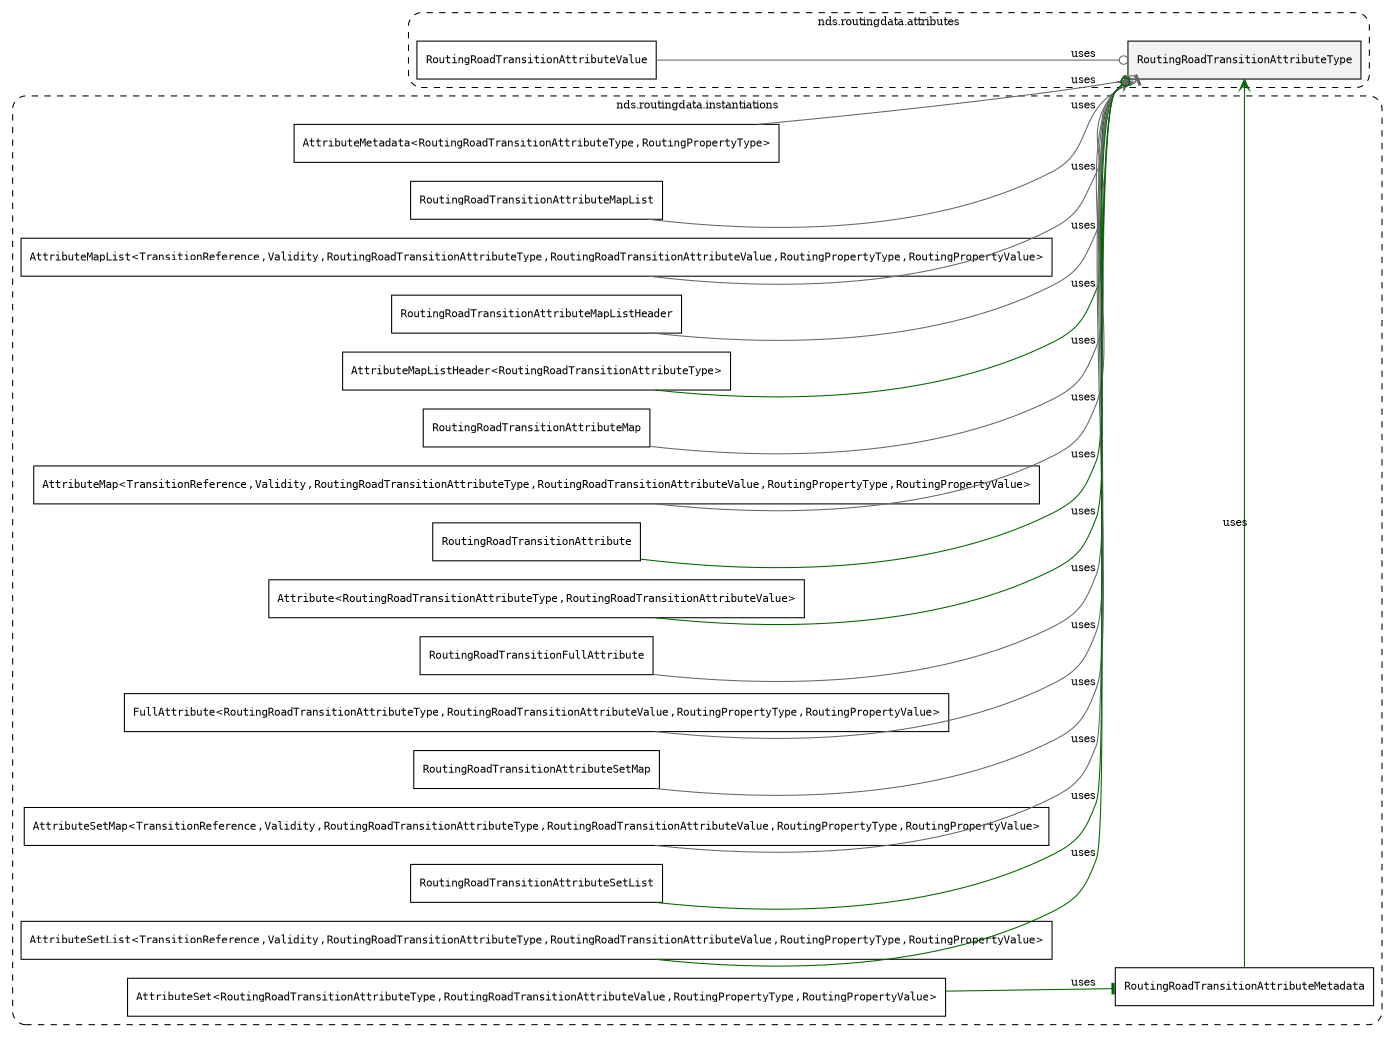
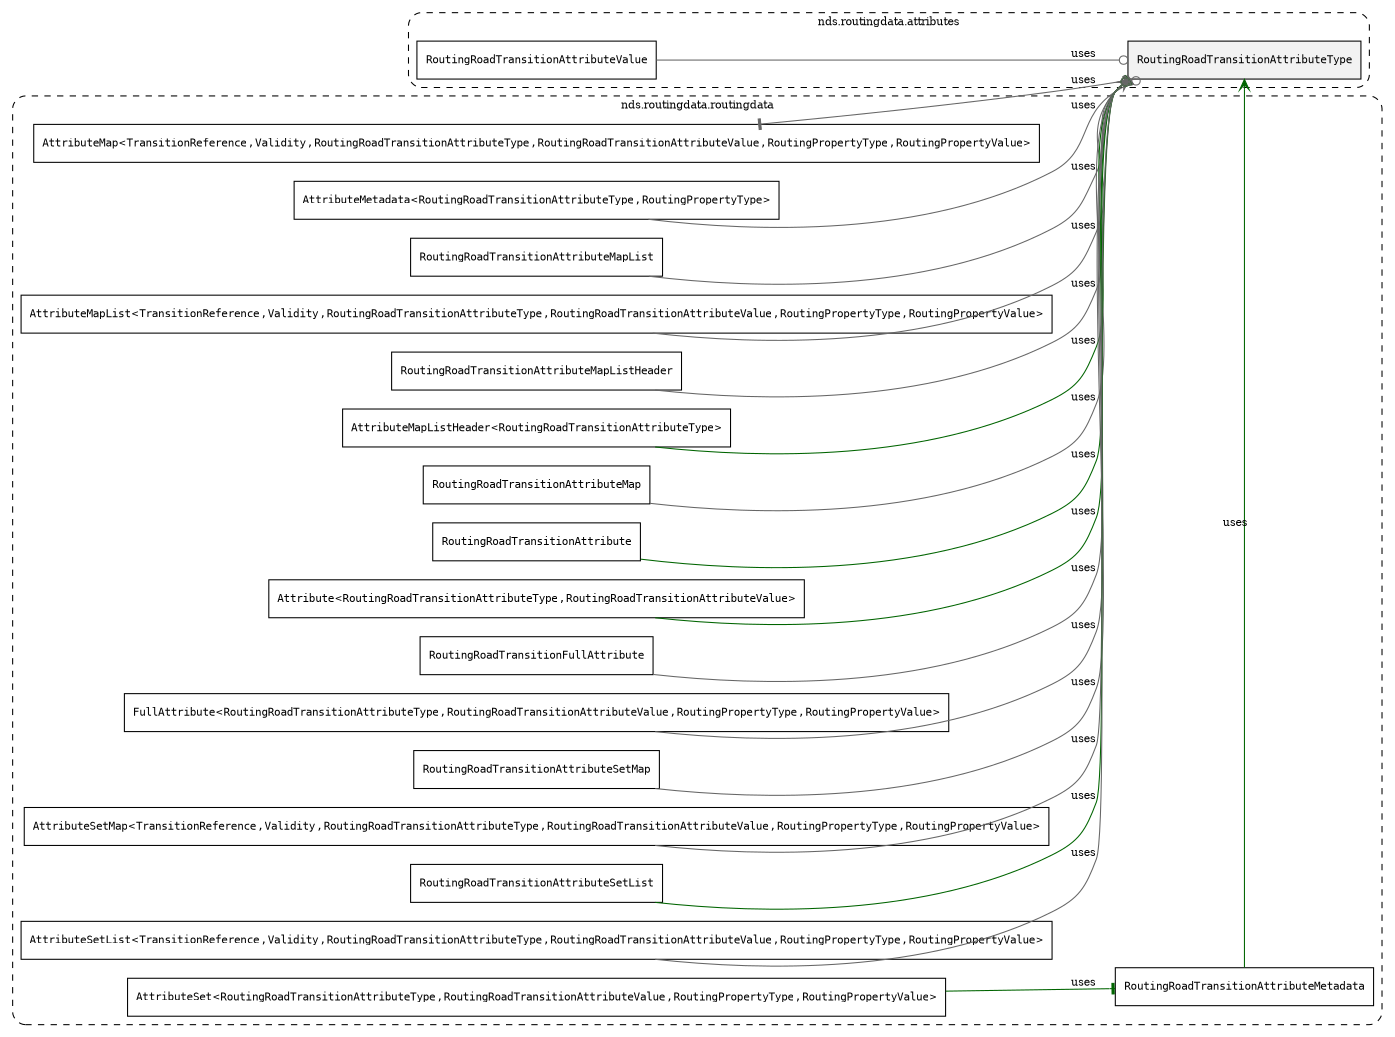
  digraph {
    fontsize=10
    rankdir=LR
    node [fontsize=10 shape=box]
    edge [arrowhead=odot color=gray40 fontsize=10]
    n1 [fillcolor="#0000000D" label=<<font face="monospace"><table align="center" border="0" cellspacing="0" cellpadding="0"><tr><td href="../../../content/packages/nds.routingdata.attributes.html#Enum-RoutingRoadTransitionAttributeType" title="Enum defined in nds.routingdata.attributes">RoutingRoadTransitionAttributeType</td></tr></table></font>> style=filled]
    n2 [label=<<font face="monospace"><table align="center" border="0" cellspacing="0" cellpadding="0"><tr><td href="../../../content/packages/nds.routingdata.attributes.html#Choice-RoutingRoadTransitionAttributeValue" title="Choice defined in nds.routingdata.attributes">RoutingRoadTransitionAttributeValue</td></tr></table></font>>]
    n3 [label=<<font face="monospace"><table align="center" border="0" cellspacing="0" cellpadding="0"><tr><td href="../../../content/packages/nds.routingdata.instantiations.html#InstantiateType-RoutingRoadTransitionAttributeMetadata" title="InstantiateType defined in nds.routingdata.instantiations">RoutingRoadTransitionAttributeMetadata</td></tr></table></font>>]
    n4 [label=<<font face="monospace"><table align="center" border="0" cellspacing="0" cellpadding="0"><tr><td href="../../../content/packages/nds.core.attributemap.html#Structure-AttributeMetadata" title="Structure defined in nds.core.attributemap">AttributeMetadata</td><td>&lt;</td><td><table align="center" border="0" cellspacing="0" cellpadding="0"><tr><td href="../../../content/packages/nds.routingdata.attributes.html#Enum-RoutingRoadTransitionAttributeType" title="Enum defined in nds.routingdata.attributes">RoutingRoadTransitionAttributeType</td></tr></table></td><td>,</td><td><table align="center" border="0" cellspacing="0" cellpadding="0"><tr><td href="../../../content/packages/nds.routingdata.properties.html#Structure-RoutingPropertyType" title="Structure defined in nds.routingdata.properties">RoutingPropertyType</td></tr></table></td><td>&gt;</td></tr></table></font>>]
    n5 [label=<<font face="monospace"><table align="center" border="0" cellspacing="0" cellpadding="0"><tr><td href="../../../content/packages/nds.routingdata.instantiations.html#InstantiateType-RoutingRoadTransitionAttributeMapList" title="InstantiateType defined in nds.routingdata.instantiations">RoutingRoadTransitionAttributeMapList</td></tr></table></font>>]
    n6 [label=<<font face="monospace"><table align="center" border="0" cellspacing="0" cellpadding="0"><tr><td href="../../../content/packages/nds.core.attributemap.html#Structure-AttributeMapList" title="Structure defined in nds.core.attributemap">AttributeMapList</td><td>&lt;</td><td><table align="center" border="0" cellspacing="0" cellpadding="0"><tr><td href="../../../content/packages/nds.road.reference.types.html#Structure-TransitionReference" title="Structure defined in nds.road.reference.types">TransitionReference</td></tr></table></td><td>,</td><td><table align="center" border="0" cellspacing="0" cellpadding="0"><tr><td href="../../../content/packages/nds.core.attributemap.html#Structure-Validity" title="Structure defined in nds.core.attributemap">Validity</td></tr></table></td><td>,</td><td><table align="center" border="0" cellspacing="0" cellpadding="0"><tr><td href="../../../content/packages/nds.routingdata.attributes.html#Enum-RoutingRoadTransitionAttributeType" title="Enum defined in nds.routingdata.attributes">RoutingRoadTransitionAttributeType</td></tr></table></td><td>,</td><td><table align="center" border="0" cellspacing="0" cellpadding="0"><tr><td href="../../../content/packages/nds.routingdata.attributes.html#Choice-RoutingRoadTransitionAttributeValue" title="Choice defined in nds.routingdata.attributes">RoutingRoadTransitionAttributeValue</td></tr></table></td><td>,</td><td><table align="center" border="0" cellspacing="0" cellpadding="0"><tr><td href="../../../content/packages/nds.routingdata.properties.html#Structure-RoutingPropertyType" title="Structure defined in nds.routingdata.properties">RoutingPropertyType</td></tr></table></td><td>,</td><td><table align="center" border="0" cellspacing="0" cellpadding="0"><tr><td href="../../../content/packages/nds.routingdata.properties.html#Structure-RoutingPropertyValue" title="Structure defined in nds.routingdata.properties">RoutingPropertyValue</td></tr></table></td><td>&gt;</td></tr></table></font>>]
    n7 [label=<<font face="monospace"><table align="center" border="0" cellspacing="0" cellpadding="0"><tr><td href="../../../content/packages/nds.routingdata.instantiations.html#InstantiateType-RoutingRoadTransitionAttributeMapListHeader" title="InstantiateType defined in nds.routingdata.instantiations">RoutingRoadTransitionAttributeMapListHeader</td></tr></table></font>>]
    n8 [label=<<font face="monospace"><table align="center" border="0" cellspacing="0" cellpadding="0"><tr><td href="../../../content/packages/nds.core.attributemap.html#Structure-AttributeMapListHeader" title="Structure defined in nds.core.attributemap">AttributeMapListHeader</td><td>&lt;</td><td><table align="center" border="0" cellspacing="0" cellpadding="0"><tr><td href="../../../content/packages/nds.routingdata.attributes.html#Enum-RoutingRoadTransitionAttributeType" title="Enum defined in nds.routingdata.attributes">RoutingRoadTransitionAttributeType</td></tr></table></td><td>&gt;</td></tr></table></font>>]
    n9 [label=<<font face="monospace"><table align="center" border="0" cellspacing="0" cellpadding="0"><tr><td href="../../../content/packages/nds.routingdata.instantiations.html#InstantiateType-RoutingRoadTransitionAttributeMap" title="InstantiateType defined in nds.routingdata.instantiations">RoutingRoadTransitionAttributeMap</td></tr></table></font>>]
    n10 [label=<<font face="monospace"><table align="center" border="0" cellspacing="0" cellpadding="0"><tr><td href="../../../content/packages/nds.core.attributemap.html#Structure-AttributeMap" title="Structure defined in nds.core.attributemap">AttributeMap</td><td>&lt;</td><td><table align="center" border="0" cellspacing="0" cellpadding="0"><tr><td href="../../../content/packages/nds.road.reference.types.html#Structure-TransitionReference" title="Structure defined in nds.road.reference.types">TransitionReference</td></tr></table></td><td>,</td><td><table align="center" border="0" cellspacing="0" cellpadding="0"><tr><td href="../../../content/packages/nds.core.attributemap.html#Structure-Validity" title="Structure defined in nds.core.attributemap">Validity</td></tr></table></td><td>,</td><td><table align="center" border="0" cellspacing="0" cellpadding="0"><tr><td href="../../../content/packages/nds.routingdata.attributes.html#Enum-RoutingRoadTransitionAttributeType" title="Enum defined in nds.routingdata.attributes">RoutingRoadTransitionAttributeType</td></tr></table></td><td>,</td><td><table align="center" border="0" cellspacing="0" cellpadding="0"><tr><td href="../../../content/packages/nds.routingdata.attributes.html#Choice-RoutingRoadTransitionAttributeValue" title="Choice defined in nds.routingdata.attributes">RoutingRoadTransitionAttributeValue</td></tr></table></td><td>,</td><td><table align="center" border="0" cellspacing="0" cellpadding="0"><tr><td href="../../../content/packages/nds.routingdata.properties.html#Structure-RoutingPropertyType" title="Structure defined in nds.routingdata.properties">RoutingPropertyType</td></tr></table></td><td>,</td><td><table align="center" border="0" cellspacing="0" cellpadding="0"><tr><td href="../../../content/packages/nds.routingdata.properties.html#Structure-RoutingPropertyValue" title="Structure defined in nds.routingdata.properties">RoutingPropertyValue</td></tr></table></td><td>&gt;</td></tr></table></font>>]
    n11 [label=<<font face="monospace"><table align="center" border="0" cellspacing="0" cellpadding="0"><tr><td href="../../../content/packages/nds.routingdata.instantiations.html#InstantiateType-RoutingRoadTransitionAttribute" title="InstantiateType defined in nds.routingdata.instantiations">RoutingRoadTransitionAttribute</td></tr></table></font>>]
    n12 [label=<<font face="monospace"><table align="center" border="0" cellspacing="0" cellpadding="0"><tr><td href="../../../content/packages/nds.core.attributemap.html#Structure-Attribute" title="Structure defined in nds.core.attributemap">Attribute</td><td>&lt;</td><td><table align="center" border="0" cellspacing="0" cellpadding="0"><tr><td href="../../../content/packages/nds.routingdata.attributes.html#Enum-RoutingRoadTransitionAttributeType" title="Enum defined in nds.routingdata.attributes">RoutingRoadTransitionAttributeType</td></tr></table></td><td>,</td><td><table align="center" border="0" cellspacing="0" cellpadding="0"><tr><td href="../../../content/packages/nds.routingdata.attributes.html#Choice-RoutingRoadTransitionAttributeValue" title="Choice defined in nds.routingdata.attributes">RoutingRoadTransitionAttributeValue</td></tr></table></td><td>&gt;</td></tr></table></font>>]
    n13 [label=<<font face="monospace"><table align="center" border="0" cellspacing="0" cellpadding="0"><tr><td href="../../../content/packages/nds.core.attributemap.html#Structure-AttributeSet" title="Structure defined in nds.core.attributemap">AttributeSet</td><td>&lt;</td><td><table align="center" border="0" cellspacing="0" cellpadding="0"><tr><td href="../../../content/packages/nds.routingdata.attributes.html#Enum-RoutingRoadTransitionAttributeType" title="Enum defined in nds.routingdata.attributes">RoutingRoadTransitionAttributeType</td></tr></table></td><td>,</td><td><table align="center" border="0" cellspacing="0" cellpadding="0"><tr><td href="../../../content/packages/nds.routingdata.attributes.html#Choice-RoutingRoadTransitionAttributeValue" title="Choice defined in nds.routingdata.attributes">RoutingRoadTransitionAttributeValue</td></tr></table></td><td>,</td><td><table align="center" border="0" cellspacing="0" cellpadding="0"><tr><td href="../../../content/packages/nds.routingdata.properties.html#Structure-RoutingPropertyType" title="Structure defined in nds.routingdata.properties">RoutingPropertyType</td></tr></table></td><td>,</td><td><table align="center" border="0" cellspacing="0" cellpadding="0"><tr><td href="../../../content/packages/nds.routingdata.properties.html#Structure-RoutingPropertyValue" title="Structure defined in nds.routingdata.properties">RoutingPropertyValue</td></tr></table></td><td>&gt;</td></tr></table></font>>]
    n14 [label=<<font face="monospace"><table align="center" border="0" cellspacing="0" cellpadding="0"><tr><td href="../../../content/packages/nds.routingdata.instantiations.html#InstantiateType-RoutingRoadTransitionFullAttribute" title="InstantiateType defined in nds.routingdata.instantiations">RoutingRoadTransitionFullAttribute</td></tr></table></font>>]
    n15 [label=<<font face="monospace"><table align="center" border="0" cellspacing="0" cellpadding="0"><tr><td href="../../../content/packages/nds.core.attributemap.html#Structure-FullAttribute" title="Structure defined in nds.core.attributemap">FullAttribute</td><td>&lt;</td><td><table align="center" border="0" cellspacing="0" cellpadding="0"><tr><td href="../../../content/packages/nds.routingdata.attributes.html#Enum-RoutingRoadTransitionAttributeType" title="Enum defined in nds.routingdata.attributes">RoutingRoadTransitionAttributeType</td></tr></table></td><td>,</td><td><table align="center" border="0" cellspacing="0" cellpadding="0"><tr><td href="../../../content/packages/nds.routingdata.attributes.html#Choice-RoutingRoadTransitionAttributeValue" title="Choice defined in nds.routingdata.attributes">RoutingRoadTransitionAttributeValue</td></tr></table></td><td>,</td><td><table align="center" border="0" cellspacing="0" cellpadding="0"><tr><td href="../../../content/packages/nds.routingdata.properties.html#Structure-RoutingPropertyType" title="Structure defined in nds.routingdata.properties">RoutingPropertyType</td></tr></table></td><td>,</td><td><table align="center" border="0" cellspacing="0" cellpadding="0"><tr><td href="../../../content/packages/nds.routingdata.properties.html#Structure-RoutingPropertyValue" title="Structure defined in nds.routingdata.properties">RoutingPropertyValue</td></tr></table></td><td>&gt;</td></tr></table></font>>]
    n16 [label=<<font face="monospace"><table align="center" border="0" cellspacing="0" cellpadding="0"><tr><td href="../../../content/packages/nds.routingdata.instantiations.html#InstantiateType-RoutingRoadTransitionAttributeSetMap" title="InstantiateType defined in nds.routingdata.instantiations">RoutingRoadTransitionAttributeSetMap</td></tr></table></font>>]
    n17 [label=<<font face="monospace"><table align="center" border="0" cellspacing="0" cellpadding="0"><tr><td href="../../../content/packages/nds.core.attributemap.html#Structure-AttributeSetMap" title="Structure defined in nds.core.attributemap">AttributeSetMap</td><td>&lt;</td><td><table align="center" border="0" cellspacing="0" cellpadding="0"><tr><td href="../../../content/packages/nds.road.reference.types.html#Structure-TransitionReference" title="Structure defined in nds.road.reference.types">TransitionReference</td></tr></table></td><td>,</td><td><table align="center" border="0" cellspacing="0" cellpadding="0"><tr><td href="../../../content/packages/nds.core.attributemap.html#Structure-Validity" title="Structure defined in nds.core.attributemap">Validity</td></tr></table></td><td>,</td><td><table align="center" border="0" cellspacing="0" cellpadding="0"><tr><td href="../../../content/packages/nds.routingdata.attributes.html#Enum-RoutingRoadTransitionAttributeType" title="Enum defined in nds.routingdata.attributes">RoutingRoadTransitionAttributeType</td></tr></table></td><td>,</td><td><table align="center" border="0" cellspacing="0" cellpadding="0"><tr><td href="../../../content/packages/nds.routingdata.attributes.html#Choice-RoutingRoadTransitionAttributeValue" title="Choice defined in nds.routingdata.attributes">RoutingRoadTransitionAttributeValue</td></tr></table></td><td>,</td><td><table align="center" border="0" cellspacing="0" cellpadding="0"><tr><td href="../../../content/packages/nds.routingdata.properties.html#Structure-RoutingPropertyType" title="Structure defined in nds.routingdata.properties">RoutingPropertyType</td></tr></table></td><td>,</td><td><table align="center" border="0" cellspacing="0" cellpadding="0"><tr><td href="../../../content/packages/nds.routingdata.properties.html#Structure-RoutingPropertyValue" title="Structure defined in nds.routingdata.properties">RoutingPropertyValue</td></tr></table></td><td>&gt;</td></tr></table></font>>]
    n18 [label=<<font face="monospace"><table align="center" border="0" cellspacing="0" cellpadding="0"><tr><td href="../../../content/packages/nds.routingdata.instantiations.html#InstantiateType-RoutingRoadTransitionAttributeSetList" title="InstantiateType defined in nds.routingdata.instantiations">RoutingRoadTransitionAttributeSetList</td></tr></table></font>>]
    n19 [label=<<font face="monospace"><table align="center" border="0" cellspacing="0" cellpadding="0"><tr><td href="../../../content/packages/nds.core.attributemap.html#Structure-AttributeSetList" title="Structure defined in nds.core.attributemap">AttributeSetList</td><td>&lt;</td><td><table align="center" border="0" cellspacing="0" cellpadding="0"><tr><td href="../../../content/packages/nds.road.reference.types.html#Structure-TransitionReference" title="Structure defined in nds.road.reference.types">TransitionReference</td></tr></table></td><td>,</td><td><table align="center" border="0" cellspacing="0" cellpadding="0"><tr><td href="../../../content/packages/nds.core.attributemap.html#Structure-Validity" title="Structure defined in nds.core.attributemap">Validity</td></tr></table></td><td>,</td><td><table align="center" border="0" cellspacing="0" cellpadding="0"><tr><td href="../../../content/packages/nds.routingdata.attributes.html#Enum-RoutingRoadTransitionAttributeType" title="Enum defined in nds.routingdata.attributes">RoutingRoadTransitionAttributeType</td></tr></table></td><td>,</td><td><table align="center" border="0" cellspacing="0" cellpadding="0"><tr><td href="../../../content/packages/nds.routingdata.attributes.html#Choice-RoutingRoadTransitionAttributeValue" title="Choice defined in nds.routingdata.attributes">RoutingRoadTransitionAttributeValue</td></tr></table></td><td>,</td><td><table align="center" border="0" cellspacing="0" cellpadding="0"><tr><td href="../../../content/packages/nds.routingdata.properties.html#Structure-RoutingPropertyType" title="Structure defined in nds.routingdata.properties">RoutingPropertyType</td></tr></table></td><td>,</td><td><table align="center" border="0" cellspacing="0" cellpadding="0"><tr><td href="../../../content/packages/nds.routingdata.properties.html#Structure-RoutingPropertyValue" title="Structure defined in nds.routingdata.properties">RoutingPropertyValue</td></tr></table></td><td>&gt;</td></tr></table></font>>]
    subgraph cluster_1 {
      label="nds.routingdata.attributes"
      style="dashed, rounded"
      n1
      n2
    }
    subgraph cluster_2 {
-     label="nds.routingdata.instantiations"
+     label="nds.routingdata.routingdata"
      style="dashed, rounded"
      n3
      n4
      n5
      n6
      n7
      n8
      n9
      n10
      n11
      n12
      n13
      n14
      n15
      n16
      n17
      n18
      n19
    }
    n2 -> n1 [label=uses]
    n3 -> n1 [arrowhead=vee color=darkgreen label=uses]
    n4 -> n1 [label=uses]
    n5 -> n1 [arrowhead=tee label=uses]
    n6 -> n1 [label=uses]
    n7 -> n1 [arrowhead=vee label=uses]
    n8 -> n1 [arrowhead=tee color=darkgreen label=uses]
    n9 -> n1 [label=uses]
-   n10 -> n1 [arrowhead=tee label=uses]
+   n1 -> n10 [arrowhead=tee label=uses]
    n11 -> n1 [arrowhead=tee color=darkgreen label=uses]
    n12 -> n1 [color=darkgreen label=uses]
    n13 -> n3 [arrowhead=tee color=darkgreen label=uses]
    n14 -> n1 [arrowhead=tee label=uses]
    n15 -> n1 [arrowhead=tee label=uses]
    n16 -> n1 [arrowhead=vee label=uses]
    n17 -> n1 [label=uses]
    n18 -> n1 [color=darkgreen label=uses]
-   n19 -> n1 [color=darkgreen label=uses]
+   n19 -> n1 [label=uses]
  }
